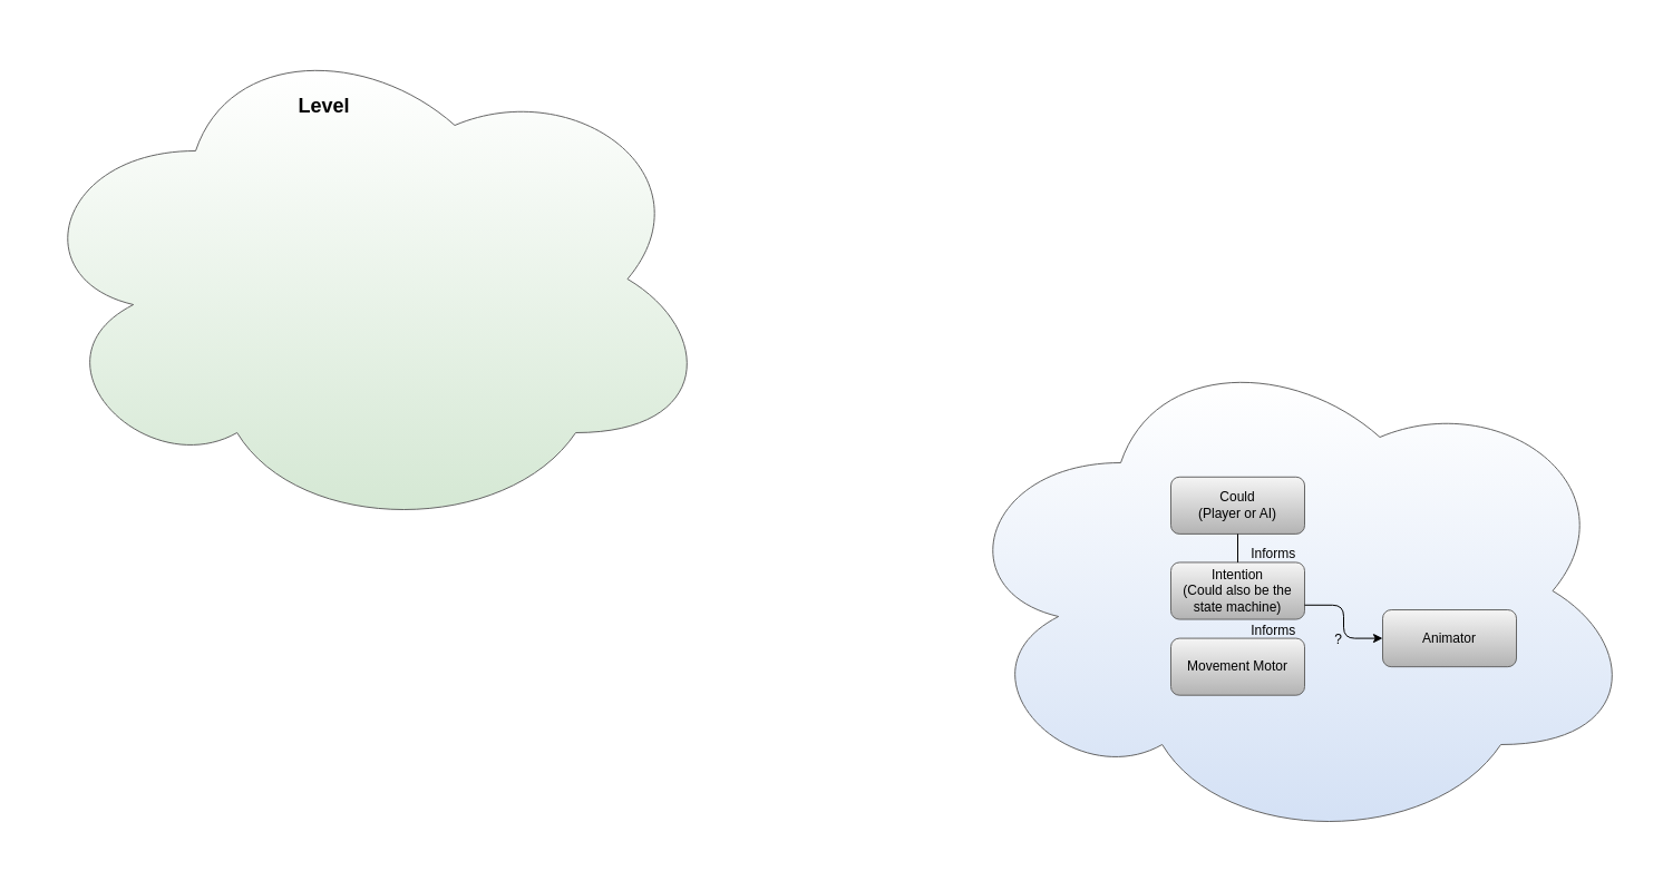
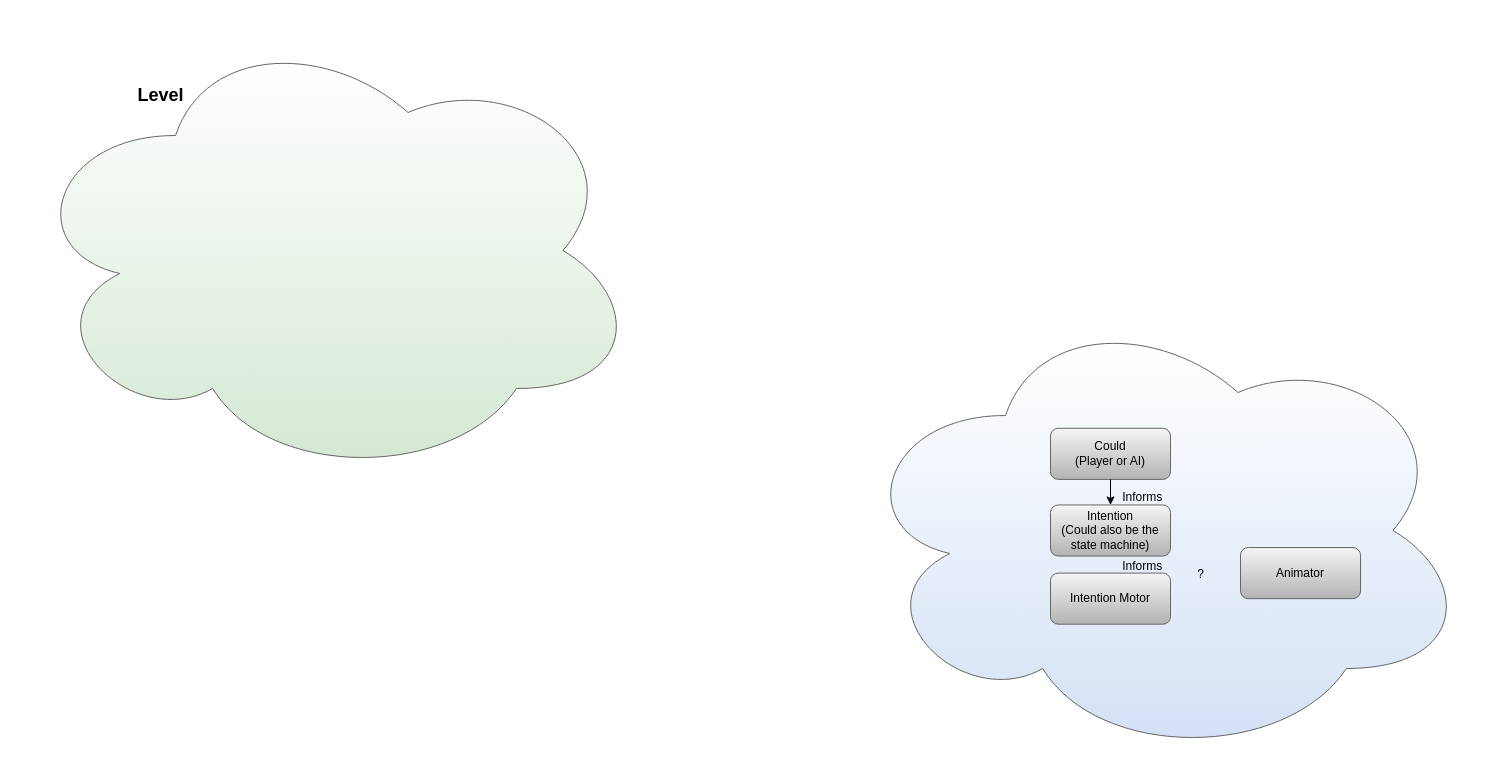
  <mxCell id="0" />
  <mxCell id="1" parent="0" />
  <mxCell id="2" value="" style="group" vertex="1" connectable="0" parent="1"><mxGeometry x="850" y="300" width="620" height="460" as="geometry" /></mxCell>
  <mxCell id="3" value="" style="ellipse;shape=cloud;whiteSpace=wrap;html=1;shadow=0;strokeColor=#666666;fillColor=#FFFFFF;gradientColor=#D4E1F5;" vertex="1" parent="2"><mxGeometry width="620" height="460" as="geometry" /></mxCell>
  <mxCell id="4" value="Could&lt;br&gt;(Player or AI)" style="rounded=1;whiteSpace=wrap;html=1;shadow=0;strokeColor=#666666;fillColor=#f5f5f5;gradientColor=#b3b3b3;" vertex="1" parent="2"><mxGeometry x="200" y="127.778" width="120" height="51.111" as="geometry" /></mxCell>
  <mxCell id="5" value="Intention&lt;br&gt;(Could also be the state machine)" style="rounded=1;whiteSpace=wrap;html=1;shadow=0;strokeColor=#666666;fillColor=#f5f5f5;gradientColor=#b3b3b3;" vertex="1" parent="2"><mxGeometry x="200" y="204.444" width="120" height="51.111" as="geometry" /></mxCell>
- <mxCell id="6" style="edgeStyle=orthogonalEdgeStyle;rounded=1;orthogonalLoop=1;jettySize=auto;html=1;exitX=0.5;exitY=1;exitDx=0;exitDy=0;entryX=0.5;entryY=0;entryDx=0;entryDy=0;endArrow=none;" edge="1" parent="2" source="4" target="5"><mxGeometry relative="1" as="geometry" /></mxCell>
- <mxCell id="7" value="Movement Motor" style="rounded=1;whiteSpace=wrap;html=1;shadow=0;strokeColor=#666666;fillColor=#f5f5f5;gradientColor=#b3b3b3;" vertex="1" parent="2"><mxGeometry x="200" y="272.593" width="120" height="51.111" as="geometry" /></mxCell>
+ <mxCell id="6" style="edgeStyle=orthogonalEdgeStyle;rounded=1;orthogonalLoop=1;jettySize=auto;html=1;exitX=0.5;exitY=1;exitDx=0;exitDy=0;entryX=0.5;entryY=0;entryDx=0;entryDy=0;" edge="1" parent="2" source="4" target="5"><mxGeometry relative="1" as="geometry" /></mxCell>
+ <mxCell id="7" value="Intention Motor" style="rounded=1;whiteSpace=wrap;html=1;shadow=0;strokeColor=#666666;fillColor=#f5f5f5;gradientColor=#b3b3b3;" vertex="1" parent="2"><mxGeometry x="200" y="272.593" width="120" height="51.111" as="geometry" /></mxCell>
  <mxCell id="8" value="&amp;nbsp;Informs" style="text;html=1;align=center;verticalAlign=middle;resizable=0;points=[];autosize=1;" vertex="1" parent="2"><mxGeometry x="260" y="187.407" width="60" height="20" as="geometry" /></mxCell>
  <mxCell id="9" value="&amp;nbsp;Informs" style="text;html=1;align=center;verticalAlign=middle;resizable=0;points=[];autosize=1;" vertex="1" parent="2"><mxGeometry x="260" y="255.556" width="60" height="20" as="geometry" /></mxCell>
  <mxCell id="10" value="Animator" style="rounded=1;whiteSpace=wrap;html=1;shadow=0;strokeColor=#666666;fillColor=#f5f5f5;gradientColor=#b3b3b3;" vertex="1" parent="2"><mxGeometry x="390" y="247.037" width="120" height="51.111" as="geometry" /></mxCell>
  <mxCell id="11" value="?" style="text;html=1;align=center;verticalAlign=middle;resizable=0;points=[];autosize=1;" vertex="1" parent="2"><mxGeometry x="340" y="264.074" width="20" height="20" as="geometry" /></mxCell>
- <mxCell id="12" style="edgeStyle=orthogonalEdgeStyle;rounded=1;orthogonalLoop=1;jettySize=auto;html=1;exitX=1;exitY=0.75;exitDx=0;exitDy=0;" edge="1" parent="2" source="5" target="10"><mxGeometry relative="1" as="geometry" /></mxCell>
  <mxCell id="13" value="" style="group" vertex="1" connectable="0" parent="1"><mxGeometry x="20" y="20" width="620" height="460" as="geometry" /></mxCell>
  <mxCell id="14" value="" style="ellipse;shape=cloud;whiteSpace=wrap;html=1;shadow=0;strokeColor=#666666;fillColor=#FFFFFF;gradientColor=#D5E8D4;" vertex="1" parent="13"><mxGeometry width="620" height="460" as="geometry" /></mxCell>
- <mxCell id="15" value="Level" style="text;html=1;align=center;verticalAlign=middle;resizable=0;points=[];autosize=1;fontStyle=1;fontSize=18;" vertex="1" parent="13"><mxGeometry x="240" y="59.63" width="60" height="30" as="geometry" /></mxCell>
+ <mxCell id="15" value="Level" style="text;html=1;align=center;verticalAlign=middle;resizable=0;points=[];autosize=1;fontStyle=1;fontSize=18;" vertex="1" parent="13"><mxGeometry x="110" y="59.63" width="60" height="30" as="geometry" /></mxCell>
